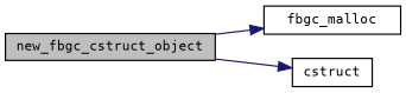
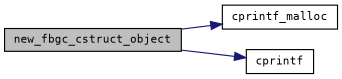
  digraph {
    fontname="DejaVu Sans Mono"
    rankdir=LR
    node [color=black fillcolor=white fontname="DejaVu Sans Mono" fontsize=10 shape=record style=filled]
    edge [color=midnightblue fontname="DejaVu Sans Mono" fontsize=10 labelfontname=Helvetica labelfontsize=10 style=solid]
    n1 [fillcolor=grey75 fontcolor=black height=0.2 label=new_fbgc_cstruct_object width=0.4]
-   n2 [height=0.2 label=fbgc_malloc width=0.4]
-   n3 [height=0.2 label=cstruct width=0.4]
+   n2 [height=0.2 label=cprintf_malloc width=0.4]
+   n3 [height=0.2 label=cprintf width=0.4]
    n1 -> n2
    n1 -> n3
  }
